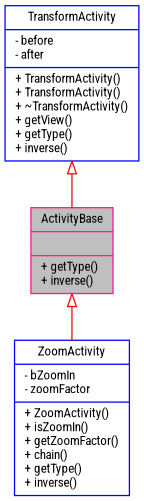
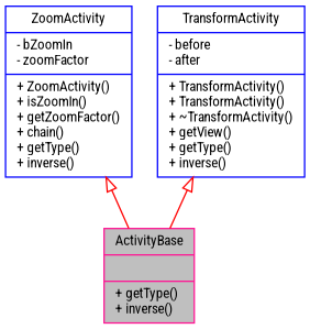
  digraph {
    fontname="Roboto Condensed"
    node [color=blue fillcolor=white fontname="Roboto Condensed" fontsize=10 shape=record style=filled]
    edge [arrowtail=onormal color=red dir=back fontname="Roboto Condensed" fontsize=10 labelfontname=Helvetica labelfontsize=10 style=solid]
    n1 [color=deeppink fillcolor=grey75 fontcolor=black height=0.2 label="{ActivityBase\n||+ getType()\l+ inverse()\l}" width=0.4]
    n2 [height=0.2 label="{ZoomActivity\n|- bZoomIn\l- zoomFactor\l|+ ZoomActivity()\l+ isZoomIn()\l+ getZoomFactor()\l+ chain()\l+ getType()\l+ inverse()\l}" width=0.4]
    n3 [height=0.2 label="{TransformActivity\n|- before\l- after\l|+ TransformActivity()\l+ TransformActivity()\l+ ~TransformActivity()\l+ getView()\l+ getType()\l+ inverse()\l}" width=0.4]
-   n1 -> n2
+   n2 -> n1
    n3 -> n1
  }
